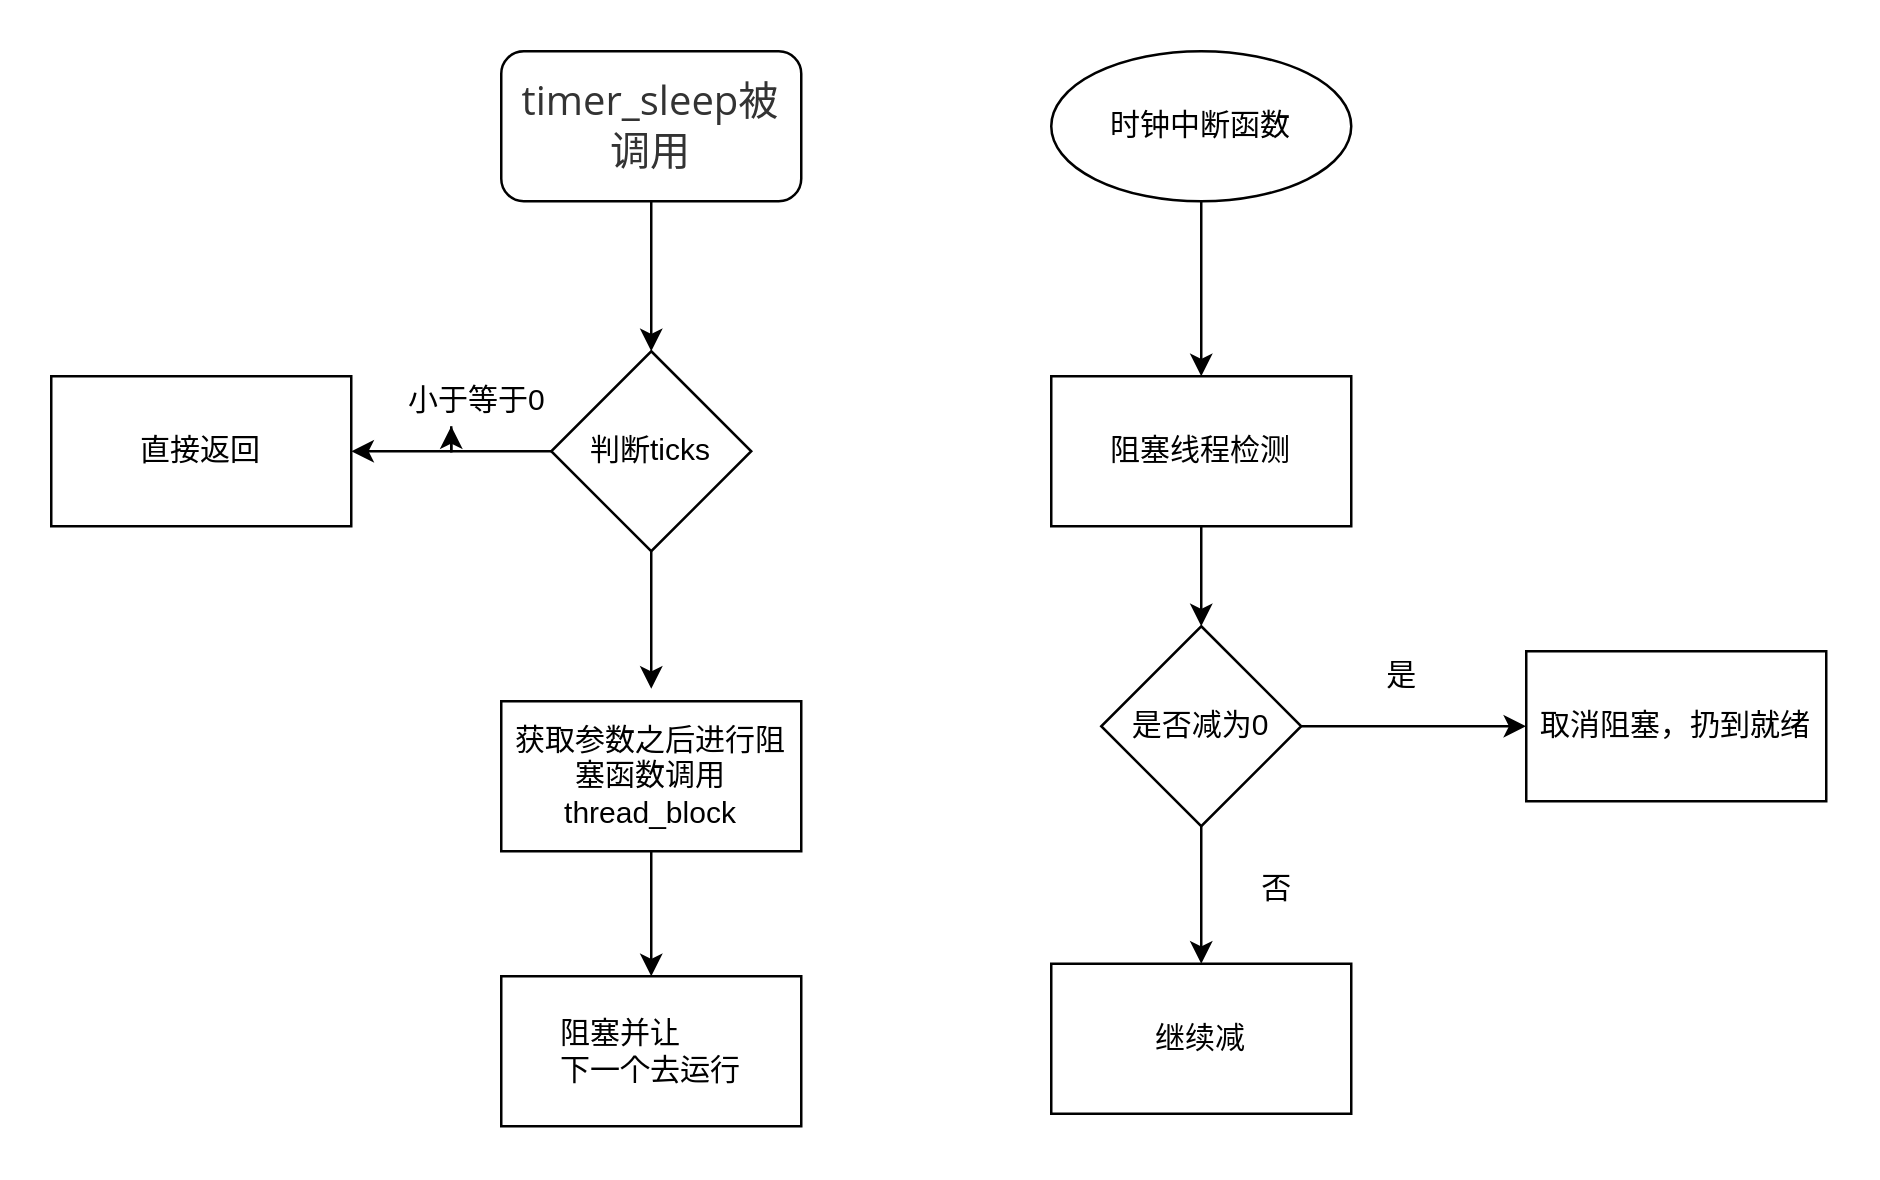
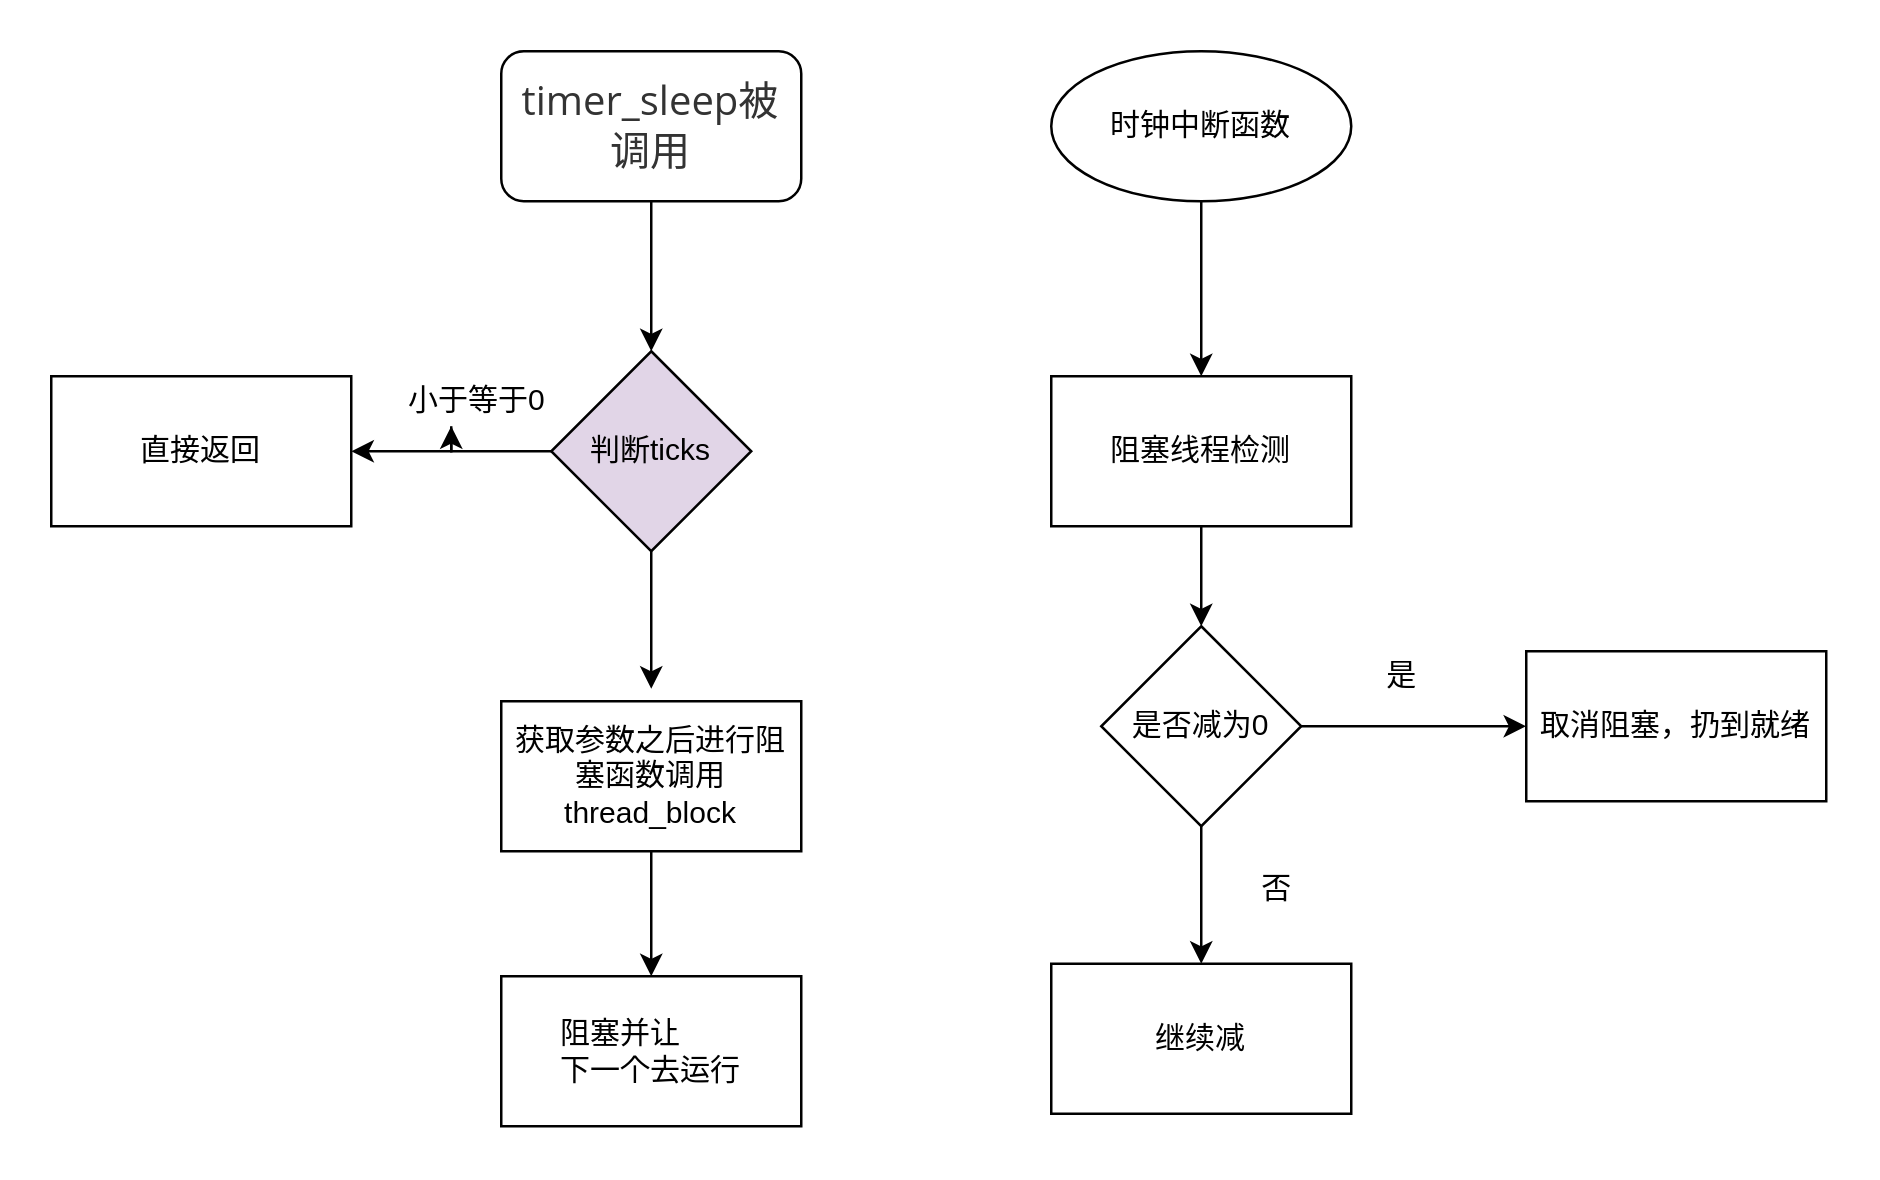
  <mxCell id="0" />
  <mxCell id="1" parent="0" />
  <mxCell id="2" value="&lt;span style=&quot;color: rgb(51 , 51 , 51) ; font-family: &amp;#34;open sans&amp;#34; , &amp;#34;clear sans&amp;#34; , &amp;#34;helvetica neue&amp;#34; , &amp;#34;helvetica&amp;#34; , &amp;#34;arial&amp;#34; , sans-serif ; font-size: 16px ; text-align: left ; background-color: rgb(255 , 255 , 255)&quot;&gt;timer_sleep被调用&lt;/span&gt;" style="rounded=1;whiteSpace=wrap;html=1;" parent="1" vertex="1"><mxGeometry x="200" y="20" width="120" height="60" as="geometry" /></mxCell>
  <mxCell id="3" value="" style="edgeStyle=orthogonalEdgeStyle;rounded=0;orthogonalLoop=1;jettySize=auto;html=1;" edge="1" parent="1" source="4" target="12"><mxGeometry relative="1" as="geometry" /></mxCell>
  <mxCell id="4" value="时钟中断函数" style="ellipse;whiteSpace=wrap;html=1;" vertex="1" parent="1"><mxGeometry x="420" y="20" width="120" height="60" as="geometry" /></mxCell>
  <mxCell id="5" value="" style="edgeStyle=orthogonalEdgeStyle;rounded=0;orthogonalLoop=1;jettySize=auto;html=1;" edge="1" parent="1" source="20" target="7"><mxGeometry relative="1" as="geometry"><Array as="points"><mxPoint x="180" y="180" /></Array></mxGeometry></mxCell>
- <mxCell id="6" value="判断ticks" style="rhombus;whiteSpace=wrap;html=1;" vertex="1" parent="1"><mxGeometry x="220" y="140" width="80" height="80" as="geometry" /></mxCell>
+ <mxCell id="6" value="判断ticks" style="rhombus;whiteSpace=wrap;html=1;fillColor=#e1d5e7;" vertex="1" parent="1"><mxGeometry x="220" y="140" width="80" height="80" as="geometry" /></mxCell>
  <mxCell id="7" value="直接返回" style="rounded=0;whiteSpace=wrap;html=1;" vertex="1" parent="1"><mxGeometry x="20" y="150" width="120" height="60" as="geometry" /></mxCell>
  <mxCell id="8" value="" style="edgeStyle=orthogonalEdgeStyle;rounded=0;orthogonalLoop=1;jettySize=auto;html=1;" edge="1" parent="1" source="9" target="10"><mxGeometry relative="1" as="geometry" /></mxCell>
  <mxCell id="9" value="&lt;span&gt;获取参数之后进行阻塞函数调用thread_block&lt;/span&gt;" style="rounded=0;whiteSpace=wrap;html=1;" vertex="1" parent="1"><mxGeometry x="200" y="280" width="120" height="60" as="geometry" /></mxCell>
  <mxCell id="10" value="&lt;pre style=&quot;margin-top: 0px ; margin-bottom: 0px ; padding: 0px ; overflow: auto ; overflow-wrap: break-word ; text-align: left&quot;&gt;&lt;span style=&quot;font-family: &amp;#34;helvetica&amp;#34;&quot;&gt;阻塞并让&lt;/span&gt;&lt;/pre&gt;&lt;pre style=&quot;margin-top: 0px ; margin-bottom: 0px ; padding: 0px ; overflow: auto ; overflow-wrap: break-word ; text-align: left&quot;&gt;&lt;span style=&quot;font-family: &amp;#34;helvetica&amp;#34;&quot;&gt;下一个去运行&lt;/span&gt;&lt;br&gt;&lt;/pre&gt;" style="rounded=0;whiteSpace=wrap;html=1;" vertex="1" parent="1"><mxGeometry x="200" y="390" width="120" height="60" as="geometry" /></mxCell>
  <mxCell id="11" value="" style="edgeStyle=orthogonalEdgeStyle;rounded=0;orthogonalLoop=1;jettySize=auto;html=1;" edge="1" parent="1" source="12" target="16"><mxGeometry relative="1" as="geometry" /></mxCell>
  <mxCell id="12" value="阻塞线程检测" style="rounded=0;whiteSpace=wrap;html=1;" vertex="1" parent="1"><mxGeometry x="420" y="150" width="120" height="60" as="geometry" /></mxCell>
  <mxCell id="13" value="继续减" style="rounded=0;whiteSpace=wrap;html=1;" vertex="1" parent="1"><mxGeometry x="420" y="385" width="120" height="60" as="geometry" /></mxCell>
  <mxCell id="14" value="" style="edgeStyle=orthogonalEdgeStyle;rounded=0;orthogonalLoop=1;jettySize=auto;html=1;" edge="1" parent="1" source="16" target="17"><mxGeometry relative="1" as="geometry" /></mxCell>
  <mxCell id="15" value="" style="edgeStyle=orthogonalEdgeStyle;rounded=0;orthogonalLoop=1;jettySize=auto;html=1;" edge="1" parent="1" source="16" target="13"><mxGeometry relative="1" as="geometry" /></mxCell>
  <mxCell id="16" value="是否减为0" style="rhombus;whiteSpace=wrap;html=1;" vertex="1" parent="1"><mxGeometry x="440" y="250" width="80" height="80" as="geometry" /></mxCell>
  <mxCell id="17" value="取消阻塞，扔到就绪" style="rounded=0;whiteSpace=wrap;html=1;" vertex="1" parent="1"><mxGeometry x="610" y="260" width="120" height="60" as="geometry" /></mxCell>
  <mxCell id="18" value="" style="endArrow=classic;html=1;entryX=0.5;entryY=0;entryDx=0;entryDy=0;" edge="1" parent="1" source="2" target="6"><mxGeometry width="50" height="50" relative="1" as="geometry"><mxPoint x="280" y="140" as="sourcePoint" /><mxPoint x="330" y="90" as="targetPoint" /></mxGeometry></mxCell>
  <mxCell id="19" value="" style="endArrow=classic;html=1;exitX=0.5;exitY=1;exitDx=0;exitDy=0;" edge="1" parent="1" source="6"><mxGeometry width="50" height="50" relative="1" as="geometry"><mxPoint x="240" y="265" as="sourcePoint" /><mxPoint x="260" y="275" as="targetPoint" /></mxGeometry></mxCell>
  <mxCell id="20" value="&lt;font style=&quot;vertical-align: inherit&quot;&gt;&lt;font style=&quot;vertical-align: inherit&quot;&gt;小于等于0&lt;/font&gt;&lt;/font&gt;" style="text;html=1;resizable=0;autosize=1;align=center;verticalAlign=middle;points=[];fillColor=none;strokeColor=none;rounded=0;" vertex="1" parent="1"><mxGeometry x="155" y="150" width="70" height="20" as="geometry" /></mxCell>
  <mxCell id="21" value="" style="edgeStyle=orthogonalEdgeStyle;rounded=0;orthogonalLoop=1;jettySize=auto;html=1;" edge="1" parent="1" source="6" target="20"><mxGeometry relative="1" as="geometry"><mxPoint x="220" y="180" as="sourcePoint" /><mxPoint x="140" y="180" as="targetPoint" /><Array as="points"><mxPoint x="180" y="180" /></Array></mxGeometry></mxCell>
  <mxCell id="22" value="&lt;font style=&quot;vertical-align: inherit&quot;&gt;&lt;font style=&quot;vertical-align: inherit&quot;&gt;否&lt;/font&gt;&lt;/font&gt;" style="text;html=1;resizable=0;autosize=1;align=center;verticalAlign=middle;points=[];fillColor=none;strokeColor=none;rounded=0;" vertex="1" parent="1"><mxGeometry x="495" y="345" width="30" height="20" as="geometry" /></mxCell>
  <mxCell id="23" value="是" style="text;html=1;resizable=0;autosize=1;align=center;verticalAlign=middle;points=[];fillColor=none;strokeColor=none;rounded=0;" vertex="1" parent="1"><mxGeometry x="545" y="260" width="30" height="20" as="geometry" /></mxCell>
